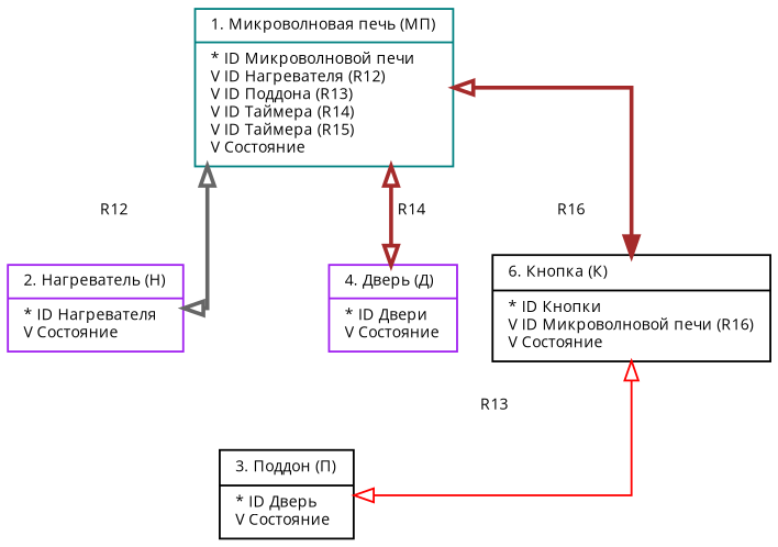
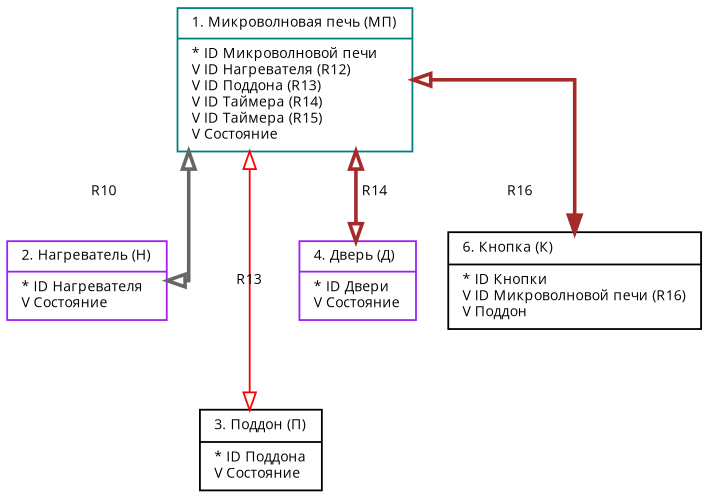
  digraph {
    fontname="Open Sans"
    fontsize=8
    splines=ortho
    node [color=purple fontname="Open Sans" fontsize=8 shape=record]
    edge [arrowhead=onormal arrowtail=onormal color=brown dir=both fontname="Open Sans" fontsize=8 style=bold]
    n1 [color=teal label="{1. Микроволновая печь (МП)\l|* ID Микроволновой печи\lV ID Нагревателя (R12)\lV ID Поддона (R13)\lV ID Таймера (R14)\lV ID Таймера (R15)\lV Состояние\l}"]
    n2 [label="{2. Нагреватель (Н)\l|* ID Нагревателя\lV Состояние\l}"]
-   n3 [color=black label="{3. Поддон (П)\l|* ID Дверь\lV Состояние\l}"]
+   n3 [color=black label="{3. Поддон (П)\l|* ID Поддона\lV Состояние\l}"]
    n4 [label="{4. Дверь (Д)\l|* ID Двери\lV Состояние\l}"]
-   n5 [color=black label="{6. Кнопка (К)\l|* ID Кнопки\lV ID Микроволновой печи (R16)\lV Состояние\l}"]
-   n1 -> n2 [color=gray40 label=" R12 "]
-   n5 -> n3 [color=red label=" R13 " style=solid]
+   n5 [color=black label="{6. Кнопка (К)\l|* ID Кнопки\lV ID Микроволновой печи (R16)\lV Поддон\l}"]
+   n1 -> n2 [color=gray40 label=" R10 "]
+   n1 -> n3 [color=red label=" R13 " style=solid]
    n1 -> n4 [label=" R14 "]
    n1 -> n5 [arrowhead=normal label=" R16 "]
  }
